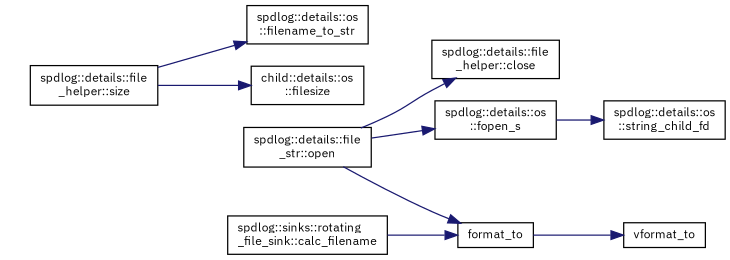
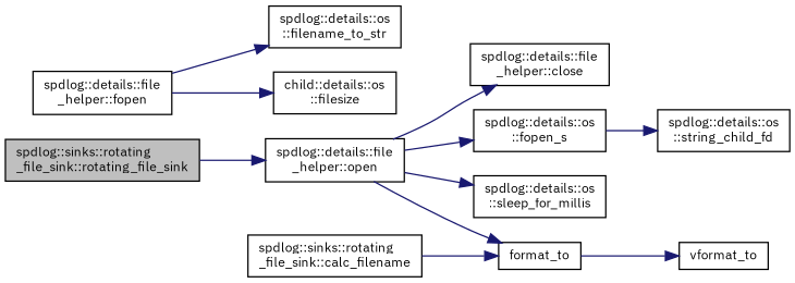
  digraph {
    fontname="IBM Plex Sans"
    rankdir=LR
    node [color=black fillcolor=white fontname="IBM Plex Sans" fontsize=10 shape=record style=filled]
    edge [color=midnightblue fontname="IBM Plex Sans" fontsize=10 labelfontname=Helvetica labelfontsize=10 style=solid]
-   n2 [height=0.2 label="spdlog::details::file\l_str::open" width=0.4]
+   n1 [fillcolor=grey75 fontcolor=black height=0.2 label="spdlog::sinks::rotating\l_file_sink::rotating_file_sink" width=0.4]
+   n2 [height=0.2 label="spdlog::details::file\l_helper::open" width=0.4]
    n3 [height=0.2 label="spdlog::details::file\l_helper::close" width=0.4]
    n4 [height=0.2 label="spdlog::details::os\l::fopen_s" width=0.4]
+   n5 [height=0.2 label="spdlog::details::os\l::sleep_for_millis" width=0.4]
    n6 [height=0.2 label=format_to width=0.4]
    n7 [height=0.2 label="spdlog::sinks::rotating\l_file_sink::calc_filename" width=0.4]
-   n8 [height=0.2 label="spdlog::details::file\l_helper::size" width=0.4]
+   n8 [height=0.2 label="spdlog::details::file\l_helper::fopen" width=0.4]
    n9 [height=0.2 label="spdlog::details::os\l::filename_to_str" width=0.4]
    n10 [height=0.2 label="child::details::os\l::filesize" width=0.4]
    n11 [height=0.2 label="spdlog::details::os\l::string_child_fd" width=0.4]
    n12 [height=0.2 label=vformat_to width=0.4]
+   n1 -> n2
    n2 -> n3
    n2 -> n4
+   n2 -> n5
    n2 -> n6
    n4 -> n11
    n6 -> n12
    n7 -> n6
    n8 -> n9
    n8 -> n10
  }
